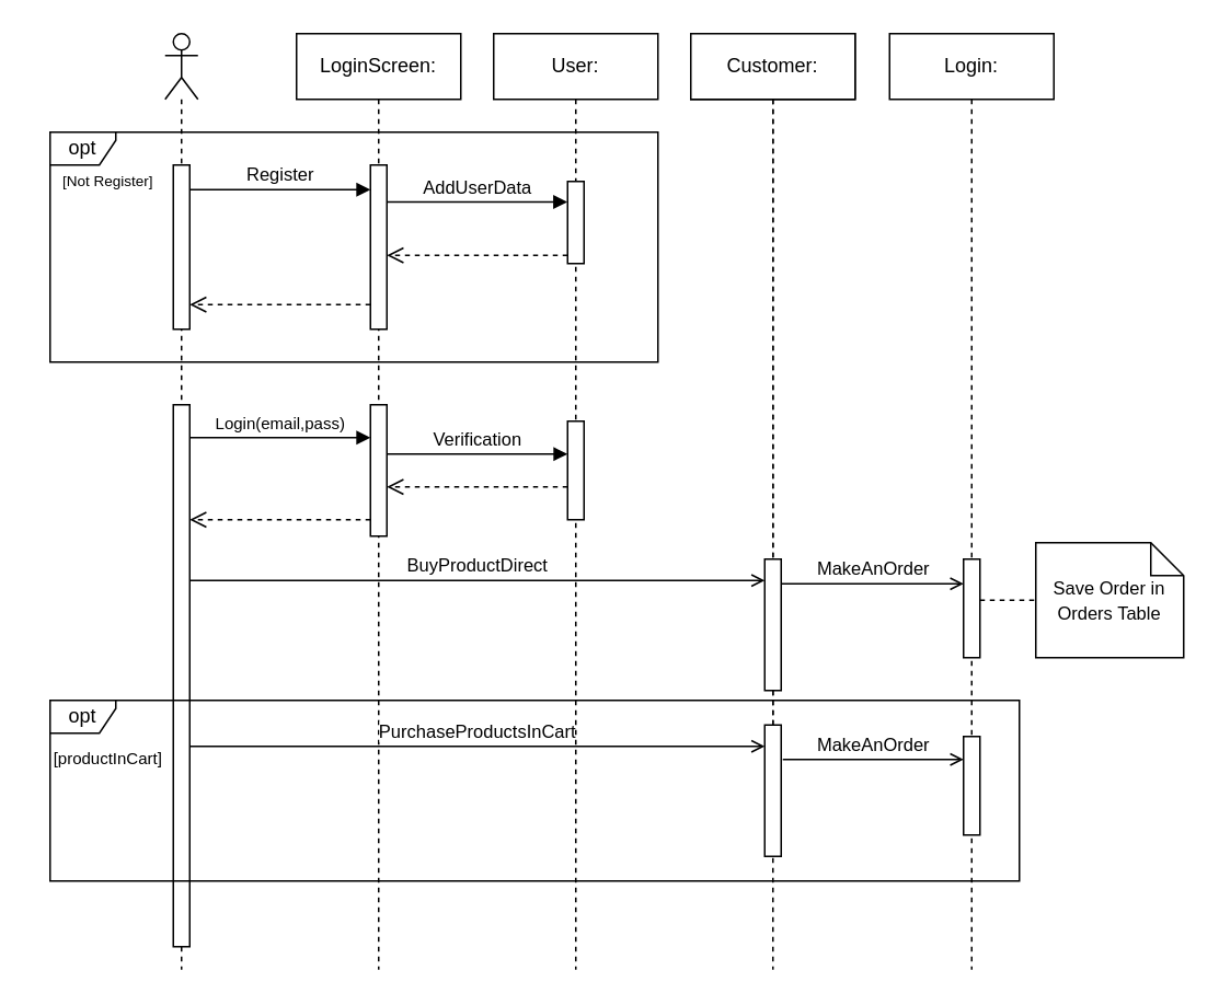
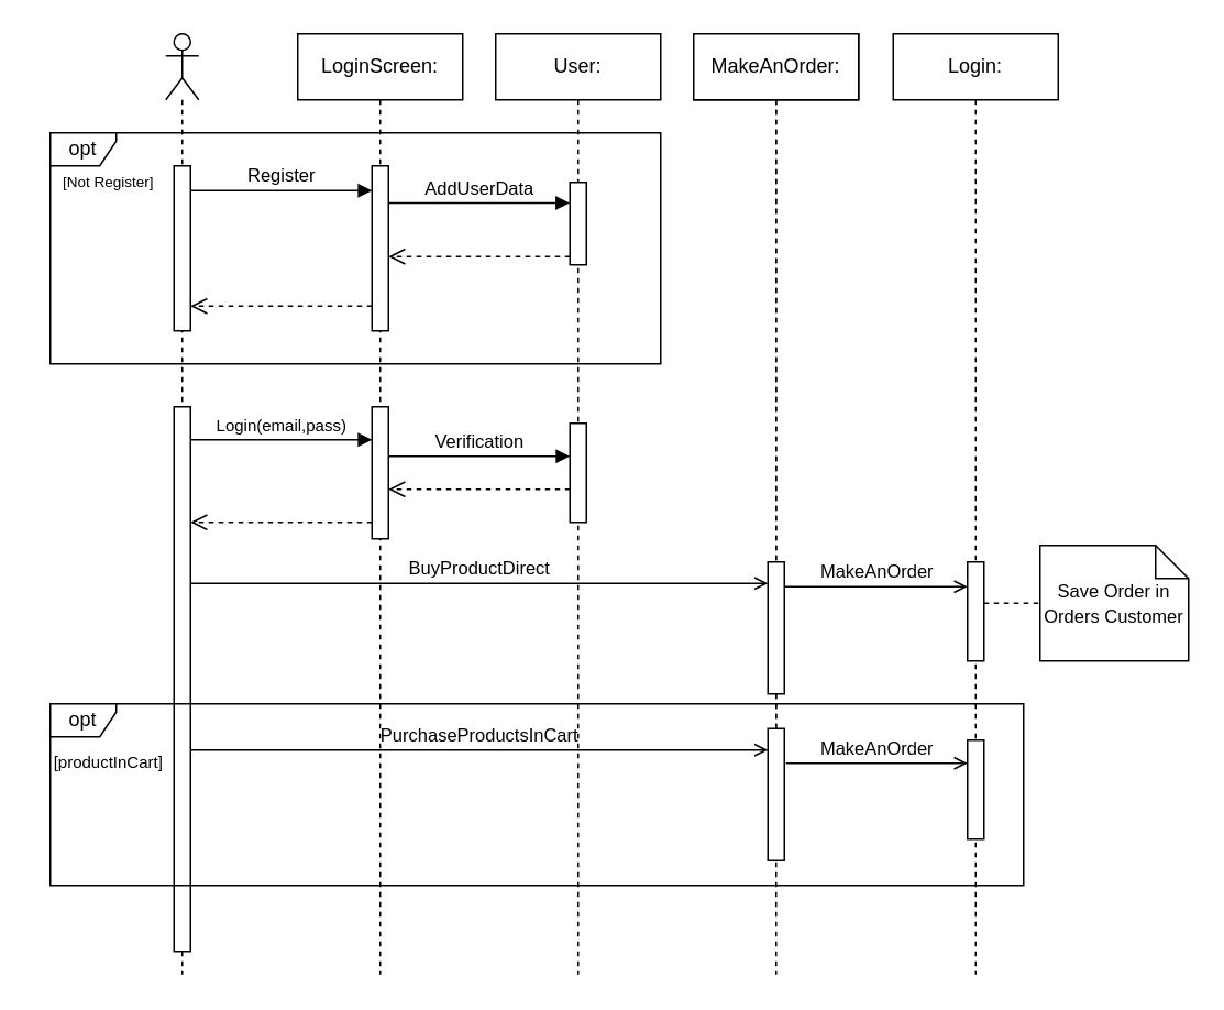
  <mxCell id="0" />
  <mxCell id="1" parent="0" />
  <mxCell id="2" value="" style="shape=umlLifeline;perimeter=lifelinePerimeter;whiteSpace=wrap;html=1;container=1;dropTarget=0;collapsible=0;recursiveResize=0;outlineConnect=0;portConstraint=eastwest;newEdgeStyle={&quot;curved&quot;:0,&quot;rounded&quot;:0};participant=umlActor;" parent="1" vertex="1"><mxGeometry x="100" y="20" width="20" height="570" as="geometry" /></mxCell>
  <mxCell id="3" value="" style="html=1;points=[[0,0,0,0,5],[0,1,0,0,-5],[1,0,0,0,5],[1,1,0,0,-5]];perimeter=orthogonalPerimeter;outlineConnect=0;targetShapes=umlLifeline;portConstraint=eastwest;newEdgeStyle={&quot;curved&quot;:0,&quot;rounded&quot;:0};" parent="2" vertex="1"><mxGeometry x="5" y="226" width="10" height="330" as="geometry" /></mxCell>
  <mxCell id="4" value="User:" style="shape=umlLifeline;perimeter=lifelinePerimeter;whiteSpace=wrap;html=1;container=1;dropTarget=0;collapsible=0;recursiveResize=0;outlineConnect=0;portConstraint=eastwest;newEdgeStyle={&quot;curved&quot;:0,&quot;rounded&quot;:0};" parent="1" vertex="1"><mxGeometry x="300" y="20" width="100" height="570" as="geometry" /></mxCell>
  <mxCell id="5" value="" style="html=1;points=[[0,0,0,0,5],[0,1,0,0,-5],[1,0,0,0,5],[1,1,0,0,-5]];perimeter=orthogonalPerimeter;outlineConnect=0;targetShapes=umlLifeline;portConstraint=eastwest;newEdgeStyle={&quot;curved&quot;:0,&quot;rounded&quot;:0};" parent="4" vertex="1"><mxGeometry x="45" y="236" width="10" height="60" as="geometry" /></mxCell>
  <mxCell id="6" value="Product:" style="shape=umlLifeline;perimeter=lifelinePerimeter;whiteSpace=wrap;html=1;container=1;dropTarget=0;collapsible=0;recursiveResize=0;outlineConnect=0;portConstraint=eastwest;newEdgeStyle={&quot;curved&quot;:0,&quot;rounded&quot;:0};" parent="1" vertex="1"><mxGeometry x="420" y="20" width="100" height="450" as="geometry" /></mxCell>
  <mxCell id="7" value="LoginScreen:" style="shape=umlLifeline;perimeter=lifelinePerimeter;whiteSpace=wrap;html=1;container=1;dropTarget=0;collapsible=0;recursiveResize=0;outlineConnect=0;portConstraint=eastwest;newEdgeStyle={&quot;curved&quot;:0,&quot;rounded&quot;:0};" parent="1" vertex="1"><mxGeometry x="180" y="20" width="100" height="570" as="geometry" /></mxCell>
  <mxCell id="8" value="" style="html=1;points=[[0,0,0,0,5],[0,1,0,0,-5],[1,0,0,0,5],[1,1,0,0,-5]];perimeter=orthogonalPerimeter;outlineConnect=0;targetShapes=umlLifeline;portConstraint=eastwest;newEdgeStyle={&quot;curved&quot;:0,&quot;rounded&quot;:0};" parent="7" vertex="1"><mxGeometry x="45" y="226" width="10" height="80" as="geometry" /></mxCell>
  <mxCell id="9" value="&lt;font style=&quot;font-size: 10px;&quot;&gt;Login(email,pass)&lt;/font&gt;" style="html=1;verticalAlign=bottom;endArrow=block;curved=0;rounded=0;exitX=1;exitY=0;exitDx=0;exitDy=5;exitPerimeter=0;" parent="1" edge="1"><mxGeometry width="80" relative="1" as="geometry"><mxPoint x="115" y="266" as="sourcePoint" /><mxPoint x="225" y="266" as="targetPoint" /></mxGeometry></mxCell>
  <mxCell id="10" value="Verification" style="html=1;verticalAlign=bottom;endArrow=block;curved=0;rounded=0;entryX=-0.015;entryY=0.25;entryDx=0;entryDy=0;entryPerimeter=0;" parent="1" edge="1"><mxGeometry width="80" relative="1" as="geometry"><mxPoint x="235" y="276" as="sourcePoint" /><mxPoint x="345" y="276" as="targetPoint" /></mxGeometry></mxCell>
  <mxCell id="11" value="" style="html=1;verticalAlign=bottom;endArrow=open;dashed=1;endSize=8;curved=0;rounded=0;exitX=0;exitY=1;exitDx=0;exitDy=-5;exitPerimeter=0;" parent="1" edge="1"><mxGeometry relative="1" as="geometry"><mxPoint x="225" y="316" as="sourcePoint" /><mxPoint x="115" y="316" as="targetPoint" /></mxGeometry></mxCell>
  <mxCell id="12" value="" style="html=1;verticalAlign=bottom;endArrow=open;dashed=1;endSize=8;curved=0;rounded=0;exitX=0;exitY=1;exitDx=0;exitDy=-5;exitPerimeter=0;" parent="1" edge="1"><mxGeometry relative="1" as="geometry"><mxPoint x="345" y="296" as="sourcePoint" /><mxPoint x="235" y="296" as="targetPoint" /></mxGeometry></mxCell>
- <mxCell id="13" value="Customer:" style="shape=umlLifeline;perimeter=lifelinePerimeter;whiteSpace=wrap;html=1;container=1;dropTarget=0;collapsible=0;recursiveResize=0;outlineConnect=0;portConstraint=eastwest;newEdgeStyle={&quot;curved&quot;:0,&quot;rounded&quot;:0};" parent="1" vertex="1"><mxGeometry x="420" y="20" width="100" height="570" as="geometry" /></mxCell>
+ <mxCell id="13" value="MakeAnOrder:" style="shape=umlLifeline;perimeter=lifelinePerimeter;whiteSpace=wrap;html=1;container=1;dropTarget=0;collapsible=0;recursiveResize=0;outlineConnect=0;portConstraint=eastwest;newEdgeStyle={&quot;curved&quot;:0,&quot;rounded&quot;:0};" parent="1" vertex="1"><mxGeometry x="420" y="20" width="100" height="570" as="geometry" /></mxCell>
  <mxCell id="14" value="" style="html=1;points=[[0,0,0,0,5],[0,1,0,0,-5],[1,0,0,0,5],[1,1,0,0,-5]];perimeter=orthogonalPerimeter;outlineConnect=0;targetShapes=umlLifeline;portConstraint=eastwest;newEdgeStyle={&quot;curved&quot;:0,&quot;rounded&quot;:0};" parent="13" vertex="1"><mxGeometry x="45" y="320" width="10" height="80" as="geometry" /></mxCell>
  <mxCell id="15" value="Login:" style="shape=umlLifeline;perimeter=lifelinePerimeter;whiteSpace=wrap;html=1;container=1;dropTarget=0;collapsible=0;recursiveResize=0;outlineConnect=0;portConstraint=eastwest;newEdgeStyle={&quot;curved&quot;:0,&quot;rounded&quot;:0};" parent="1" vertex="1"><mxGeometry x="541" y="20" width="100" height="570" as="geometry" /></mxCell>
  <mxCell id="16" value="" style="html=1;points=[[0,0,0,0,5],[0,1,0,0,-5],[1,0,0,0,5],[1,1,0,0,-5]];perimeter=orthogonalPerimeter;outlineConnect=0;targetShapes=umlLifeline;portConstraint=eastwest;newEdgeStyle={&quot;curved&quot;:0,&quot;rounded&quot;:0};" parent="15" vertex="1"><mxGeometry x="45" y="428" width="10" height="60" as="geometry" /></mxCell>
  <mxCell id="17" value="" style="html=1;points=[[0,0,0,0,5],[0,1,0,0,-5],[1,0,0,0,5],[1,1,0,0,-5]];perimeter=orthogonalPerimeter;outlineConnect=0;targetShapes=umlLifeline;portConstraint=eastwest;newEdgeStyle={&quot;curved&quot;:0,&quot;rounded&quot;:0};" parent="15" vertex="1"><mxGeometry x="45" y="320" width="10" height="60" as="geometry" /></mxCell>
  <mxCell id="18" value="BuyProductDirect" style="html=1;verticalAlign=bottom;endArrow=open;curved=0;rounded=0;endFill=0;" parent="1" edge="1"><mxGeometry width="80" relative="1" as="geometry"><mxPoint x="115" y="353" as="sourcePoint" /><mxPoint x="465" y="353" as="targetPoint" /></mxGeometry></mxCell>
  <mxCell id="19" value="MakeAnOrder" style="html=1;verticalAlign=bottom;endArrow=open;curved=0;rounded=0;endFill=0;" parent="1" target="17" edge="1"><mxGeometry width="80" relative="1" as="geometry"><mxPoint x="475" y="355" as="sourcePoint" /><mxPoint x="700" y="355" as="targetPoint" /></mxGeometry></mxCell>
  <mxCell id="20" value="PurchaseProductsInCart" style="html=1;verticalAlign=bottom;endArrow=open;curved=0;rounded=0;endFill=0;" parent="1" edge="1" target="34"><mxGeometry width="80" relative="1" as="geometry"><mxPoint x="115" y="454" as="sourcePoint" /><mxPoint x="585" y="454" as="targetPoint" /></mxGeometry></mxCell>
  <mxCell id="21" value="MakeAnOrder" style="html=1;verticalAlign=bottom;endArrow=open;curved=0;rounded=0;entryX=0;entryY=0;entryDx=0;entryDy=5;entryPerimeter=0;endFill=0;" parent="1" edge="1"><mxGeometry width="80" relative="1" as="geometry"><mxPoint x="476" y="462" as="sourcePoint" /><mxPoint x="586" y="462" as="targetPoint" /></mxGeometry></mxCell>
  <mxCell id="22" value="opt" style="shape=umlFrame;whiteSpace=wrap;html=1;pointerEvents=0;width=40;height=20;" parent="1" vertex="1"><mxGeometry x="30" y="426" width="590" height="110" as="geometry" /></mxCell>
  <mxCell id="23" value="[productInCart]" style="text;html=1;align=center;verticalAlign=middle;resizable=0;points=[];autosize=1;strokeColor=none;fillColor=none;fontSize=10;" parent="1" vertex="1"><mxGeometry x="20" y="446" width="90" height="30" as="geometry" /></mxCell>
  <mxCell id="24" value="opt" style="shape=umlFrame;whiteSpace=wrap;html=1;pointerEvents=0;width=40;height=20;" parent="1" vertex="1"><mxGeometry x="30" y="80" width="370" height="140" as="geometry" /></mxCell>
  <mxCell id="25" value="[Not Register]" style="text;html=1;align=center;verticalAlign=middle;resizable=0;points=[];autosize=1;strokeColor=none;fillColor=none;fontSize=9;" parent="1" vertex="1"><mxGeometry x="20" y="100" width="90" height="20" as="geometry" /></mxCell>
  <mxCell id="26" value="" style="html=1;points=[[0,0,0,0,5],[0,1,0,0,-5],[1,0,0,0,5],[1,1,0,0,-5]];perimeter=orthogonalPerimeter;outlineConnect=0;targetShapes=umlLifeline;portConstraint=eastwest;newEdgeStyle={&quot;curved&quot;:0,&quot;rounded&quot;:0};" parent="1" vertex="1"><mxGeometry x="345" y="110" width="10" height="50" as="geometry" /></mxCell>
  <mxCell id="27" value="Register" style="html=1;verticalAlign=bottom;endArrow=block;curved=0;rounded=0;exitX=1;exitY=0;exitDx=0;exitDy=5;exitPerimeter=0;" parent="1" edge="1"><mxGeometry width="80" relative="1" as="geometry"><mxPoint x="115" y="115" as="sourcePoint" /><mxPoint x="225" y="115" as="targetPoint" /></mxGeometry></mxCell>
  <mxCell id="28" value="AddUserData" style="html=1;verticalAlign=bottom;endArrow=block;curved=0;rounded=0;entryX=-0.015;entryY=0.25;entryDx=0;entryDy=0;entryPerimeter=0;" parent="1" source="33" target="26" edge="1"><mxGeometry width="80" relative="1" as="geometry"><mxPoint x="235" y="122.5" as="sourcePoint" /><mxPoint x="340" y="130" as="targetPoint" /></mxGeometry></mxCell>
  <mxCell id="29" value="" style="html=1;verticalAlign=bottom;endArrow=open;dashed=1;endSize=8;curved=0;rounded=0;exitX=0;exitY=1;exitDx=0;exitDy=-5;exitPerimeter=0;" parent="1" source="26" edge="1"><mxGeometry relative="1" as="geometry"><mxPoint x="345" y="150" as="sourcePoint" /><mxPoint x="235" y="155" as="targetPoint" /></mxGeometry></mxCell>
  <mxCell id="30" value="" style="html=1;verticalAlign=bottom;endArrow=open;dashed=1;endSize=8;curved=0;rounded=0;exitX=0;exitY=1;exitDx=0;exitDy=-5;exitPerimeter=0;entryX=1;entryY=1;entryDx=0;entryDy=-5;entryPerimeter=0;" parent="1" edge="1"><mxGeometry relative="1" as="geometry"><mxPoint x="225" y="185" as="sourcePoint" /><mxPoint x="115" y="185" as="targetPoint" /></mxGeometry></mxCell>
  <mxCell id="31" value="" style="html=1;points=[[0,0,0,0,5],[0,1,0,0,-5],[1,0,0,0,5],[1,1,0,0,-5]];perimeter=orthogonalPerimeter;outlineConnect=0;targetShapes=umlLifeline;portConstraint=eastwest;newEdgeStyle={&quot;curved&quot;:0,&quot;rounded&quot;:0};" parent="1" vertex="1"><mxGeometry x="105" y="100" width="10" height="100" as="geometry" /></mxCell>
  <mxCell id="32" value="" style="html=1;verticalAlign=bottom;endArrow=block;curved=0;rounded=0;entryX=-0.015;entryY=0.25;entryDx=0;entryDy=0;entryPerimeter=0;" parent="1" target="33" edge="1"><mxGeometry width="80" relative="1" as="geometry"><mxPoint x="235" y="122.5" as="sourcePoint" /><mxPoint x="345" y="123" as="targetPoint" /></mxGeometry></mxCell>
  <mxCell id="33" value="" style="html=1;points=[[0,0,0,0,5],[0,1,0,0,-5],[1,0,0,0,5],[1,1,0,0,-5]];perimeter=orthogonalPerimeter;outlineConnect=0;targetShapes=umlLifeline;portConstraint=eastwest;newEdgeStyle={&quot;curved&quot;:0,&quot;rounded&quot;:0};" parent="1" vertex="1"><mxGeometry x="225" y="100" width="10" height="100" as="geometry" /></mxCell>
  <mxCell id="34" value="" style="html=1;points=[[0,0,0,0,5],[0,1,0,0,-5],[1,0,0,0,5],[1,1,0,0,-5]];perimeter=orthogonalPerimeter;outlineConnect=0;targetShapes=umlLifeline;portConstraint=eastwest;newEdgeStyle={&quot;curved&quot;:0,&quot;rounded&quot;:0};" vertex="1" parent="1"><mxGeometry x="465" y="441" width="10" height="80" as="geometry" /></mxCell>
- <mxCell id="35" value="&lt;font style=&quot;font-size: 11px;&quot;&gt;Save Order in Orders Table&lt;/font&gt;" style="shape=note;size=20;whiteSpace=wrap;html=1;" vertex="1" parent="1"><mxGeometry x="630" y="330" width="90" height="70" as="geometry" /></mxCell>
+ <mxCell id="35" value="&lt;font style=&quot;font-size: 11px;&quot;&gt;Save Order in Orders Customer&lt;/font&gt;" style="shape=note;size=20;whiteSpace=wrap;html=1;" vertex="1" parent="1"><mxGeometry x="630" y="330" width="90" height="70" as="geometry" /></mxCell>
  <mxCell id="36" value="" style="endArrow=none;dashed=1;html=1;rounded=0;entryX=0;entryY=0.5;entryDx=0;entryDy=0;entryPerimeter=0;" edge="1" parent="1" source="17" target="35"><mxGeometry width="50" height="50" relative="1" as="geometry"><mxPoint x="530" y="330" as="sourcePoint" /><mxPoint x="580" y="280" as="targetPoint" /></mxGeometry></mxCell>
